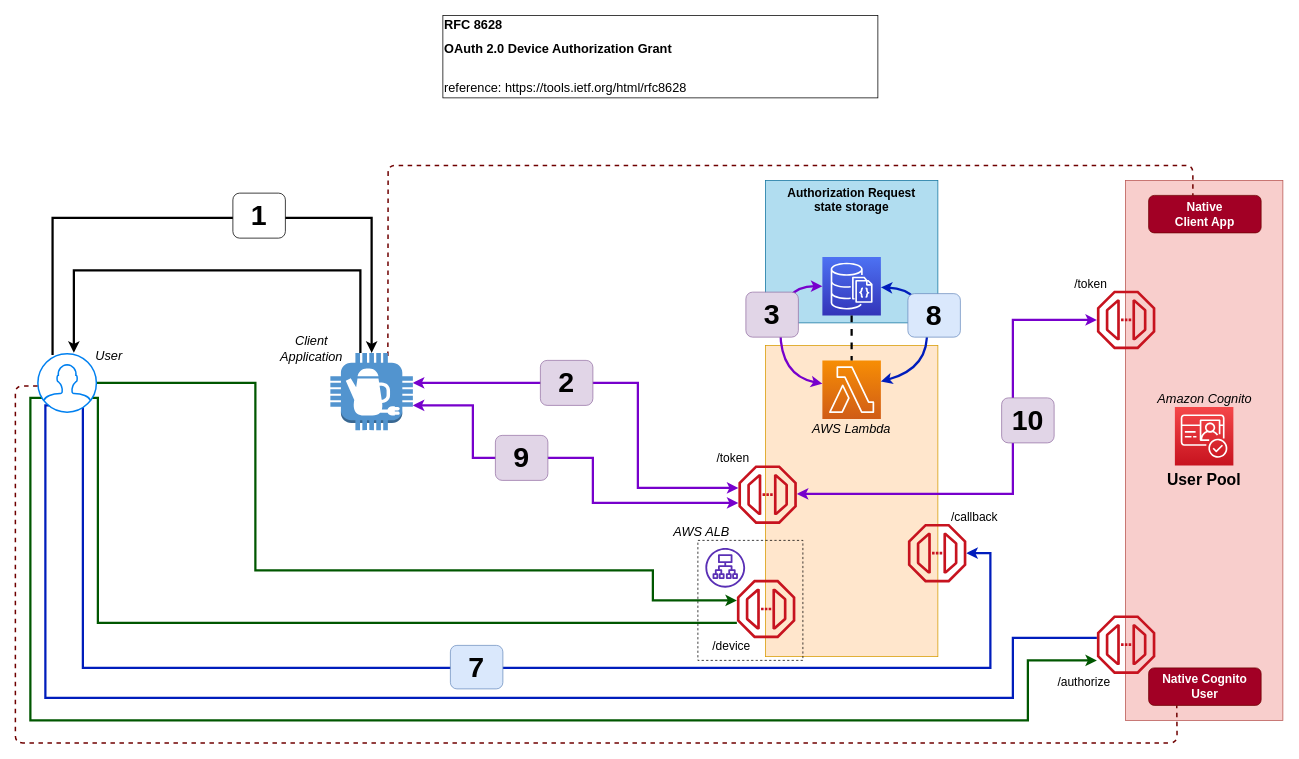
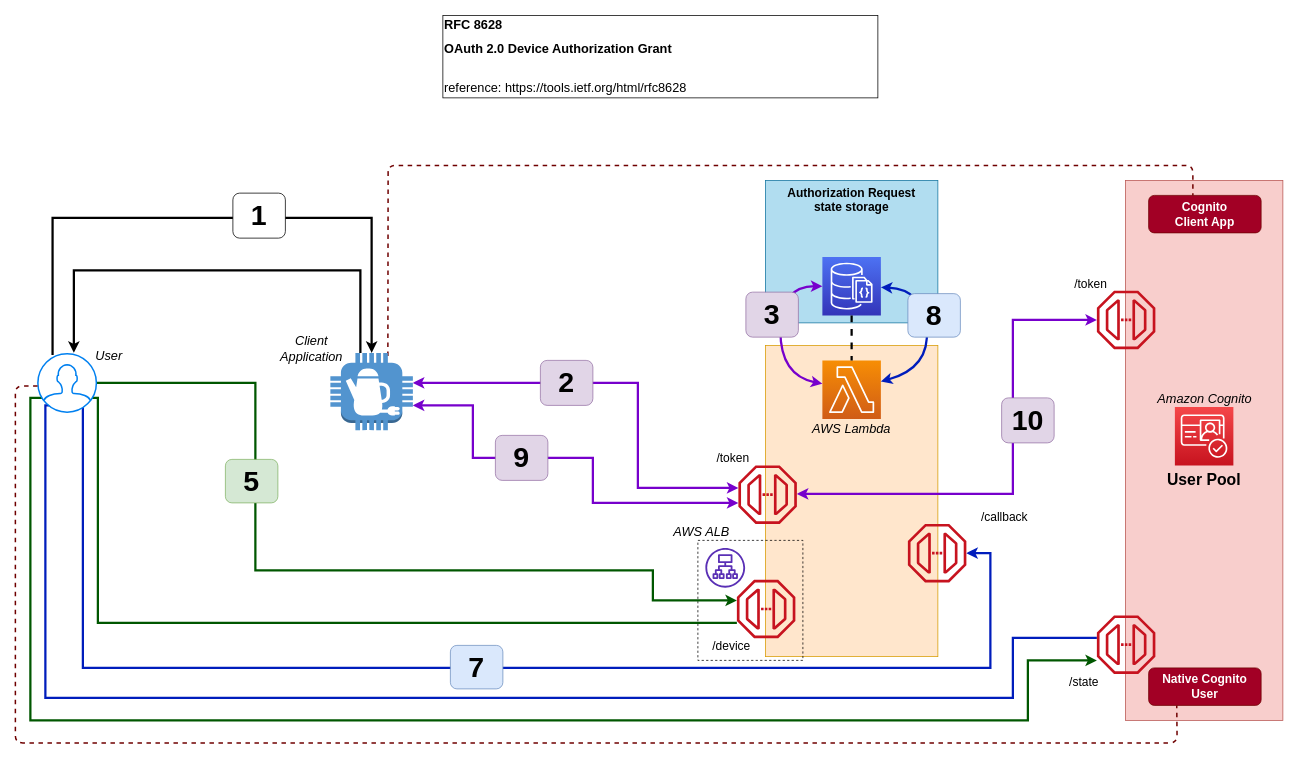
  <mxCell id="0" />
  <mxCell id="1" parent="0" />
  <mxCell id="2" value="&lt;br&gt;&lt;div&gt;&lt;br&gt;&lt;/div&gt;&lt;div&gt;&lt;br&gt;&lt;/div&gt;&lt;div&gt;User Pool&lt;/div&gt;" style="rounded=0;whiteSpace=wrap;html=1;fontSize=21;fontStyle=1;fillColor=#f8cecc;strokeColor=#b85450;" parent="1" vertex="1"><mxGeometry x="1500" y="240" width="210" height="720" as="geometry" /></mxCell>
  <mxCell id="3" value="" style="rounded=0;whiteSpace=wrap;html=1;fontSize=16;align=center;fillColor=#ffe6cc;strokeColor=#d79b00;verticalAlign=top;" parent="1" vertex="1"><mxGeometry x="1020" y="460" width="230" height="415" as="geometry" /></mxCell>
  <mxCell id="4" value="" style="rounded=0;whiteSpace=wrap;html=1;fontSize=12;align=center;fillColor=none;dashed=1;" parent="1" vertex="1"><mxGeometry x="930" y="720" width="140" height="160" as="geometry" /></mxCell>
  <mxCell id="5" value="Authorization Request&lt;br&gt;state storage" style="rounded=0;whiteSpace=wrap;html=1;fontSize=16;fillColor=#b1ddf0;strokeColor=#10739e;fontStyle=1;verticalAlign=top;" parent="1" vertex="1"><mxGeometry x="1020" y="240" width="230" height="190" as="geometry" /></mxCell>
  <mxCell id="6" style="edgeStyle=orthogonalEdgeStyle;rounded=0;orthogonalLoop=1;jettySize=auto;html=1;startArrow=none;startFill=0;strokeWidth=3;fontSize=12;fillColor=#008a00;strokeColor=#005700;" parent="1" source="20" target="9" edge="1"><mxGeometry relative="1" as="geometry"><Array as="points"><mxPoint x="130" y="830" /><mxPoint x="130" y="530" /><mxPoint x="40" y="530" /><mxPoint x="40" y="960" /><mxPoint x="1370" y="960" /><mxPoint x="1370" y="880" /></Array></mxGeometry></mxCell>
  <mxCell id="7" value="&lt;div style=&quot;font-size: 17px;&quot;&gt;&lt;font style=&quot;font-size: 17px;&quot;&gt;&lt;b style=&quot;font-size: 17px;&quot;&gt;RFC 8628&lt;/b&gt;&lt;/font&gt;&lt;font style=&quot;font-size: 17px;&quot;&gt;&lt;span class=&quot;h1&quot; style=&quot;font-size: 17px;&quot;&gt;&lt;h1 style=&quot;font-size: 17px;&quot;&gt;OAuth 2.0 Device Authorization Grant&lt;/h1&gt;&lt;/span&gt;&lt;/font&gt;&lt;/div&gt;&lt;div style=&quot;font-size: 17px;&quot;&gt;&lt;br style=&quot;font-size: 17px;&quot;&gt;&lt;/div&gt;&lt;div style=&quot;font-size: 17px;&quot;&gt;reference: https://tools.ietf.org/html/rfc8628&lt;/div&gt;" style="rounded=0;whiteSpace=wrap;html=1;fontSize=17;align=left;" parent="1" vertex="1"><mxGeometry x="590" y="20" width="580" height="110" as="geometry" /></mxCell>
  <mxCell id="8" style="edgeStyle=orthogonalEdgeStyle;rounded=0;orthogonalLoop=1;jettySize=auto;html=1;startArrow=none;startFill=0;strokeWidth=3;fontSize=12;fillColor=#0050ef;strokeColor=#001DBC;" parent="1" source="9" target="18" edge="1"><mxGeometry relative="1" as="geometry"><Array as="points"><mxPoint x="1350" y="850" /><mxPoint x="1350" y="930" /><mxPoint x="60" y="930" /><mxPoint x="60" y="540" /><mxPoint x="110" y="540" /><mxPoint x="110" y="890" /><mxPoint x="1320" y="890" /><mxPoint x="1320" y="737" /></Array></mxGeometry></mxCell>
  <mxCell id="9" value="" style="outlineConnect=0;fontColor=#232F3E;gradientColor=none;fillColor=#C7131F;strokeColor=none;dashed=0;verticalLabelPosition=bottom;verticalAlign=top;align=center;html=1;fontSize=12;fontStyle=0;aspect=fixed;shape=mxgraph.aws4.endpoint;" parent="1" vertex="1"><mxGeometry x="1462" y="820" width="78" height="78" as="geometry" /></mxCell>
  <mxCell id="10" style="edgeStyle=orthogonalEdgeStyle;rounded=0;orthogonalLoop=1;jettySize=auto;html=1;startArrow=classic;startFill=1;strokeWidth=3;fontSize=12;fillColor=#aa00ff;strokeColor=#7700CC;" parent="1" source="11" target="16" edge="1"><mxGeometry relative="1" as="geometry"><mxPoint x="1639.5" y="450" as="targetPoint" /><Array as="points"><mxPoint x="1350" y="658" /><mxPoint x="1350" y="426" /></Array></mxGeometry></mxCell>
  <mxCell id="11" value="" style="outlineConnect=0;fontColor=#232F3E;gradientColor=none;fillColor=#C7131F;strokeColor=none;dashed=0;verticalLabelPosition=bottom;verticalAlign=top;align=center;html=1;fontSize=12;fontStyle=0;aspect=fixed;shape=mxgraph.aws4.endpoint;" parent="1" vertex="1"><mxGeometry x="984" y="620" width="78" height="78" as="geometry" /></mxCell>
- <mxCell id="12" value="/authorize" style="text;html=1;strokeColor=none;fillColor=none;align=center;verticalAlign=middle;whiteSpace=wrap;rounded=0;fontSize=16;" parent="1" vertex="1"><mxGeometry x="1410" y="898" width="70" height="20" as="geometry" /></mxCell>
+ <mxCell id="12" value="/state" style="text;html=1;strokeColor=none;fillColor=none;align=center;verticalAlign=middle;whiteSpace=wrap;rounded=0;fontSize=16;" parent="1" vertex="1"><mxGeometry x="1410" y="898" width="70" height="20" as="geometry" /></mxCell>
  <mxCell id="13" value="/token" style="text;html=1;strokeColor=none;fillColor=none;align=center;verticalAlign=middle;whiteSpace=wrap;rounded=0;fontSize=16;" parent="1" vertex="1"><mxGeometry x="1419" y="368" width="70" height="20" as="geometry" /></mxCell>
  <mxCell id="14" style="edgeStyle=orthogonalEdgeStyle;rounded=0;orthogonalLoop=1;jettySize=auto;html=1;strokeWidth=3;fontSize=12;startArrow=classic;startFill=1;fillColor=#aa00ff;strokeColor=#7700CC;" parent="1" source="36" target="11" edge="1"><mxGeometry relative="1" as="geometry"><mxPoint x="1575" y="890" as="sourcePoint" /><mxPoint x="1511" y="744" as="targetPoint" /><Array as="points"><mxPoint x="850" y="510" /><mxPoint x="850" y="650" /></Array></mxGeometry></mxCell>
  <mxCell id="15" style="edgeStyle=orthogonalEdgeStyle;rounded=0;orthogonalLoop=1;jettySize=auto;html=1;startArrow=none;startFill=0;strokeWidth=3;fontSize=12;entryX=0.615;entryY=-0.013;entryDx=0;entryDy=0;entryPerimeter=0;" parent="1" target="24" edge="1"><mxGeometry relative="1" as="geometry"><mxPoint x="480" y="470" as="sourcePoint" /><mxPoint x="130" y="520" as="targetPoint" /><Array as="points"><mxPoint x="480" y="360" /><mxPoint x="98" y="360" /></Array></mxGeometry></mxCell>
  <mxCell id="16" value="" style="outlineConnect=0;fontColor=#232F3E;gradientColor=none;fillColor=#C7131F;strokeColor=none;dashed=0;verticalLabelPosition=bottom;verticalAlign=top;align=center;html=1;fontSize=12;fontStyle=0;aspect=fixed;shape=mxgraph.aws4.endpoint;" parent="1" vertex="1"><mxGeometry x="1462" y="387" width="78" height="78" as="geometry" /></mxCell>
  <mxCell id="17" value="/token" style="text;html=1;strokeColor=none;fillColor=none;align=center;verticalAlign=middle;whiteSpace=wrap;rounded=0;fontSize=16;" parent="1" vertex="1"><mxGeometry x="942" y="600" width="70" height="20" as="geometry" /></mxCell>
  <mxCell id="18" value="" style="outlineConnect=0;fontColor=#232F3E;gradientColor=none;fillColor=#C7131F;strokeColor=none;dashed=0;verticalLabelPosition=bottom;verticalAlign=top;align=center;html=1;fontSize=12;fontStyle=0;aspect=fixed;shape=mxgraph.aws4.endpoint;" parent="1" vertex="1"><mxGeometry x="1210" y="698" width="78" height="78" as="geometry" /></mxCell>
- <mxCell id="19" value="/callback" style="text;html=1;strokeColor=none;fillColor=none;align=center;verticalAlign=middle;whiteSpace=wrap;rounded=0;fontSize=16;" parent="1" vertex="1"><mxGeometry x="1264" y="678" width="70" height="20" as="geometry" /></mxCell>
+ <mxCell id="19" value="/callback" style="text;html=1;strokeColor=none;fillColor=none;align=center;verticalAlign=middle;whiteSpace=wrap;rounded=0;fontSize=16;" parent="1" vertex="1"><mxGeometry x="1304" y="678" width="70" height="20" as="geometry" /></mxCell>
  <mxCell id="20" value="" style="outlineConnect=0;fontColor=#232F3E;gradientColor=none;fillColor=#C7131F;strokeColor=none;dashed=0;verticalLabelPosition=bottom;verticalAlign=top;align=center;html=1;fontSize=12;fontStyle=0;aspect=fixed;shape=mxgraph.aws4.endpoint;" parent="1" vertex="1"><mxGeometry x="982" y="772.5" width="78" height="78" as="geometry" /></mxCell>
  <mxCell id="21" value="/device" style="text;html=1;strokeColor=none;fillColor=none;align=center;verticalAlign=middle;whiteSpace=wrap;rounded=0;fontSize=16;" parent="1" vertex="1"><mxGeometry x="940" y="850" width="70" height="20" as="geometry" /></mxCell>
  <mxCell id="22" style="edgeStyle=orthogonalEdgeStyle;rounded=0;orthogonalLoop=1;jettySize=auto;html=1;startArrow=none;startFill=0;strokeWidth=3;fontSize=12;exitX=0.251;exitY=0.022;exitDx=0;exitDy=0;exitPerimeter=0;" parent="1" source="24" target="36" edge="1"><mxGeometry relative="1" as="geometry"><Array as="points"><mxPoint x="70" y="290" /><mxPoint x="495" y="290" /></Array><mxPoint x="805" y="979.5" as="targetPoint" /></mxGeometry></mxCell>
  <mxCell id="23" style="edgeStyle=orthogonalEdgeStyle;rounded=0;orthogonalLoop=1;jettySize=auto;html=1;startArrow=none;startFill=0;strokeWidth=3;fontSize=12;fillColor=#008a00;strokeColor=#005700;" parent="1" source="24" target="20" edge="1"><mxGeometry relative="1" as="geometry"><Array as="points"><mxPoint x="340" y="510" /><mxPoint x="340" y="760" /><mxPoint x="870" y="760" /><mxPoint x="870" y="800" /></Array></mxGeometry></mxCell>
  <mxCell id="24" value="" style="html=1;verticalLabelPosition=bottom;align=center;labelBackgroundColor=#ffffff;verticalAlign=top;strokeWidth=2;strokeColor=#0080F0;shadow=0;dashed=0;shape=mxgraph.ios7.icons.user;fontSize=12;" parent="1" vertex="1"><mxGeometry x="50" y="471" width="78" height="78" as="geometry" /></mxCell>
  <mxCell id="25" value="" style="outlineConnect=0;fontColor=#232F3E;gradientColor=none;fillColor=#5A30B5;strokeColor=none;dashed=0;verticalLabelPosition=bottom;verticalAlign=top;align=center;html=1;fontSize=12;fontStyle=0;aspect=fixed;pointerEvents=1;shape=mxgraph.aws4.application_load_balancer;" parent="1" vertex="1"><mxGeometry x="940" y="730" width="53" height="53" as="geometry" /></mxCell>
  <mxCell id="26" value="7" style="rounded=1;whiteSpace=wrap;html=1;fontSize=38;align=center;fillColor=#dae8fc;strokeColor=#6c8ebf;fontStyle=1" parent="1" vertex="1"><mxGeometry x="600" y="860" width="70" height="58" as="geometry" /></mxCell>
  <mxCell id="27" style="edgeStyle=orthogonalEdgeStyle;rounded=0;orthogonalLoop=1;jettySize=auto;html=1;strokeWidth=3;fontSize=12;startArrow=classic;startFill=1;fillColor=#aa00ff;strokeColor=#7700CC;" parent="1" source="36" target="11" edge="1"><mxGeometry relative="1" as="geometry"><mxPoint x="1600" y="890" as="sourcePoint" /><mxPoint x="1670" y="740" as="targetPoint" /><Array as="points"><mxPoint x="630" y="540" /><mxPoint x="630" y="610" /><mxPoint x="790" y="610" /><mxPoint x="790" y="670" /></Array></mxGeometry></mxCell>
  <mxCell id="28" value="" style="outlineConnect=0;fontColor=#232F3E;gradientColor=#F54749;gradientDirection=north;fillColor=#C7131F;strokeColor=#ffffff;dashed=0;verticalLabelPosition=bottom;verticalAlign=top;align=center;html=1;fontSize=12;fontStyle=0;aspect=fixed;shape=mxgraph.aws4.resourceIcon;resIcon=mxgraph.aws4.cognito;" parent="1" vertex="1"><mxGeometry x="1566" y="542" width="78" height="78" as="geometry" /></mxCell>
  <mxCell id="29" value="" style="outlineConnect=0;fontColor=#232F3E;gradientColor=#F78E04;gradientDirection=north;fillColor=#D05C17;strokeColor=#ffffff;dashed=0;verticalLabelPosition=bottom;verticalAlign=top;align=center;html=1;fontSize=12;fontStyle=0;aspect=fixed;shape=mxgraph.aws4.resourceIcon;resIcon=mxgraph.aws4.lambda;" parent="1" vertex="1"><mxGeometry x="1096" y="480" width="78" height="78" as="geometry" /></mxCell>
  <mxCell id="30" value="" style="outlineConnect=0;fontColor=#232F3E;gradientColor=#4D72F3;gradientDirection=north;fillColor=#3334B9;strokeColor=#ffffff;dashed=0;verticalLabelPosition=bottom;verticalAlign=top;align=center;html=1;fontSize=12;fontStyle=0;aspect=fixed;shape=mxgraph.aws4.resourceIcon;resIcon=mxgraph.aws4.documentdb_with_mongodb_compatibility;" parent="1" vertex="1"><mxGeometry x="1096" y="342" width="78" height="78" as="geometry" /></mxCell>
  <mxCell id="31" value="" style="endArrow=none;dashed=1;html=1;fontSize=21;strokeWidth=3;" parent="1" source="30" edge="1"><mxGeometry width="50" height="50" relative="1" as="geometry"><mxPoint x="1360" y="1170" as="sourcePoint" /><mxPoint x="1135" y="480" as="targetPoint" /></mxGeometry></mxCell>
- <mxCell id="32" value="Native&lt;br style=&quot;font-size: 16px;&quot;&gt;Client App" style="rounded=1;whiteSpace=wrap;html=1;fontSize=16;fillColor=#a20025;strokeColor=#6F0000;fontColor=#ffffff;fontStyle=1" parent="1" vertex="1"><mxGeometry x="1531" y="260" width="150" height="50" as="geometry" /></mxCell>
+ <mxCell id="32" value="Cognito&lt;br style=&quot;font-size: 16px;&quot;&gt;Client App" style="rounded=1;whiteSpace=wrap;html=1;fontSize=16;fillColor=#a20025;strokeColor=#6F0000;fontColor=#ffffff;fontStyle=1" parent="1" vertex="1"><mxGeometry x="1531" y="260" width="150" height="50" as="geometry" /></mxCell>
  <mxCell id="33" value="Native Cognito User" style="rounded=1;whiteSpace=wrap;html=1;fontSize=16;fillColor=#a20025;strokeColor=#6F0000;fontColor=#ffffff;fontStyle=1" parent="1" vertex="1"><mxGeometry x="1531" y="890" width="150" height="50" as="geometry" /></mxCell>
  <mxCell id="34" value="" style="endArrow=none;dashed=1;html=1;fontSize=12;strokeWidth=2;fillColor=#a20025;strokeColor=#6F0000;exitX=0.697;exitY=0.04;exitDx=0;exitDy=0;exitPerimeter=0;" parent="1" source="36" edge="1"><mxGeometry width="50" height="50" relative="1" as="geometry"><mxPoint x="720" y="904.75" as="sourcePoint" /><mxPoint x="1590" y="260" as="targetPoint" /><Array as="points"><mxPoint x="517" y="220" /><mxPoint x="1050" y="220" /><mxPoint x="1590" y="220" /></Array></mxGeometry></mxCell>
  <mxCell id="35" value="" style="endArrow=none;dashed=1;html=1;fontSize=12;entryX=0.25;entryY=1;entryDx=0;entryDy=0;exitX=-0.005;exitY=0.553;exitDx=0;exitDy=0;exitPerimeter=0;strokeWidth=2;fillColor=#a20025;strokeColor=#6F0000;" parent="1" source="24" target="33" edge="1"><mxGeometry width="50" height="50" relative="1" as="geometry"><mxPoint x="1790" y="924.75" as="sourcePoint" /><mxPoint x="1790" y="340" as="targetPoint" /><Array as="points"><mxPoint x="20" y="514" /><mxPoint x="20" y="990" /><mxPoint x="1569" y="990" /></Array></mxGeometry></mxCell>
  <mxCell id="36" value="" style="outlineConnect=0;dashed=0;verticalLabelPosition=bottom;verticalAlign=top;align=center;html=1;shape=mxgraph.aws3.coffee_pot;fillColor=#5294CF;gradientColor=none;fontSize=12;" parent="1" vertex="1"><mxGeometry x="440" y="470" width="110" height="103" as="geometry" /></mxCell>
  <mxCell id="37" value="" style="curved=1;endArrow=classic;html=1;strokeWidth=3;fontSize=16;fillColor=#aa00ff;strokeColor=#7700CC;startArrow=classic;startFill=1;" parent="1" source="29" target="30" edge="1"><mxGeometry width="50" height="50" relative="1" as="geometry"><mxPoint x="1360" y="300" as="sourcePoint" /><mxPoint x="1410" y="250" as="targetPoint" /><Array as="points"><mxPoint x="1040" y="500" /><mxPoint x="1040" y="381" /></Array></mxGeometry></mxCell>
  <mxCell id="38" value="" style="curved=1;endArrow=classic;html=1;strokeWidth=3;fontSize=16;fillColor=#0050ef;strokeColor=#001DBC;startArrow=classic;startFill=1;" parent="1" source="29" target="30" edge="1"><mxGeometry width="50" height="50" relative="1" as="geometry"><mxPoint x="1236" y="515.895" as="sourcePoint" /><mxPoint x="1236" y="391" as="targetPoint" /><Array as="points"><mxPoint x="1240" y="490" /><mxPoint x="1230" y="385" /></Array></mxGeometry></mxCell>
  <mxCell id="39" value="Amazon Cognito" style="text;html=1;strokeColor=none;fillColor=none;align=center;verticalAlign=middle;whiteSpace=wrap;rounded=0;fontSize=17;fontStyle=2" parent="1" vertex="1"><mxGeometry x="1506" y="522" width="200" height="20" as="geometry" /></mxCell>
  <mxCell id="40" value="AWS Lambda" style="text;html=1;strokeColor=none;fillColor=none;align=center;verticalAlign=middle;whiteSpace=wrap;rounded=0;fontSize=17;fontStyle=2" parent="1" vertex="1"><mxGeometry x="1035" y="562" width="200" height="20" as="geometry" /></mxCell>
  <mxCell id="41" value="Client&lt;br&gt;Application" style="text;html=1;strokeColor=none;fillColor=none;align=center;verticalAlign=middle;whiteSpace=wrap;rounded=0;fontSize=17;fontStyle=2" parent="1" vertex="1"><mxGeometry x="360" y="455" width="110" height="20" as="geometry" /></mxCell>
  <mxCell id="42" value="User" style="text;html=1;strokeColor=none;fillColor=none;align=center;verticalAlign=middle;whiteSpace=wrap;rounded=0;fontSize=17;fontStyle=2" parent="1" vertex="1"><mxGeometry x="90" y="465" width="110" height="20" as="geometry" /></mxCell>
  <mxCell id="43" value="AWS ALB" style="text;html=1;strokeColor=none;fillColor=none;align=center;verticalAlign=middle;whiteSpace=wrap;rounded=0;fontSize=17;fontStyle=2" parent="1" vertex="1"><mxGeometry x="835" y="700" width="200" height="20" as="geometry" /></mxCell>
+ <mxCell id="44" value="5" style="rounded=1;whiteSpace=wrap;html=1;fontSize=38;align=center;fillColor=#d5e8d4;strokeColor=#82b366;fontStyle=1" vertex="1" parent="1"><mxGeometry x="300" y="612" width="70" height="58" as="geometry" /></mxCell>
  <mxCell id="45" value="9" style="rounded=1;whiteSpace=wrap;html=1;fontSize=38;align=center;fillColor=#e1d5e7;strokeColor=#9673a6;fontStyle=1" vertex="1" parent="1"><mxGeometry x="660" y="580" width="70" height="60" as="geometry" /></mxCell>
  <mxCell id="46" value="2" style="rounded=1;whiteSpace=wrap;html=1;fontSize=38;align=center;fillColor=#e1d5e7;strokeColor=#9673a6;fontStyle=1" vertex="1" parent="1"><mxGeometry x="720" y="480" width="70" height="60" as="geometry" /></mxCell>
  <mxCell id="47" value="3" style="rounded=1;whiteSpace=wrap;html=1;fontSize=38;align=center;fillColor=#e1d5e7;strokeColor=#9673a6;fontStyle=1" vertex="1" parent="1"><mxGeometry x="994" y="389" width="70" height="60" as="geometry" /></mxCell>
  <mxCell id="48" value="10" style="rounded=1;whiteSpace=wrap;html=1;fontSize=38;align=center;fillColor=#e1d5e7;strokeColor=#9673a6;fontStyle=1" vertex="1" parent="1"><mxGeometry x="1335" y="530" width="70" height="60" as="geometry" /></mxCell>
  <mxCell id="49" value="1" style="rounded=1;whiteSpace=wrap;html=1;fontSize=38;align=center;fontStyle=1" vertex="1" parent="1"><mxGeometry x="310" y="257" width="70" height="60" as="geometry" /></mxCell>
  <mxCell id="50" value="8" style="rounded=1;whiteSpace=wrap;html=1;fontSize=38;align=center;fillColor=#dae8fc;strokeColor=#6c8ebf;fontStyle=1" vertex="1" parent="1"><mxGeometry x="1210" y="391" width="70" height="58" as="geometry" /></mxCell>
